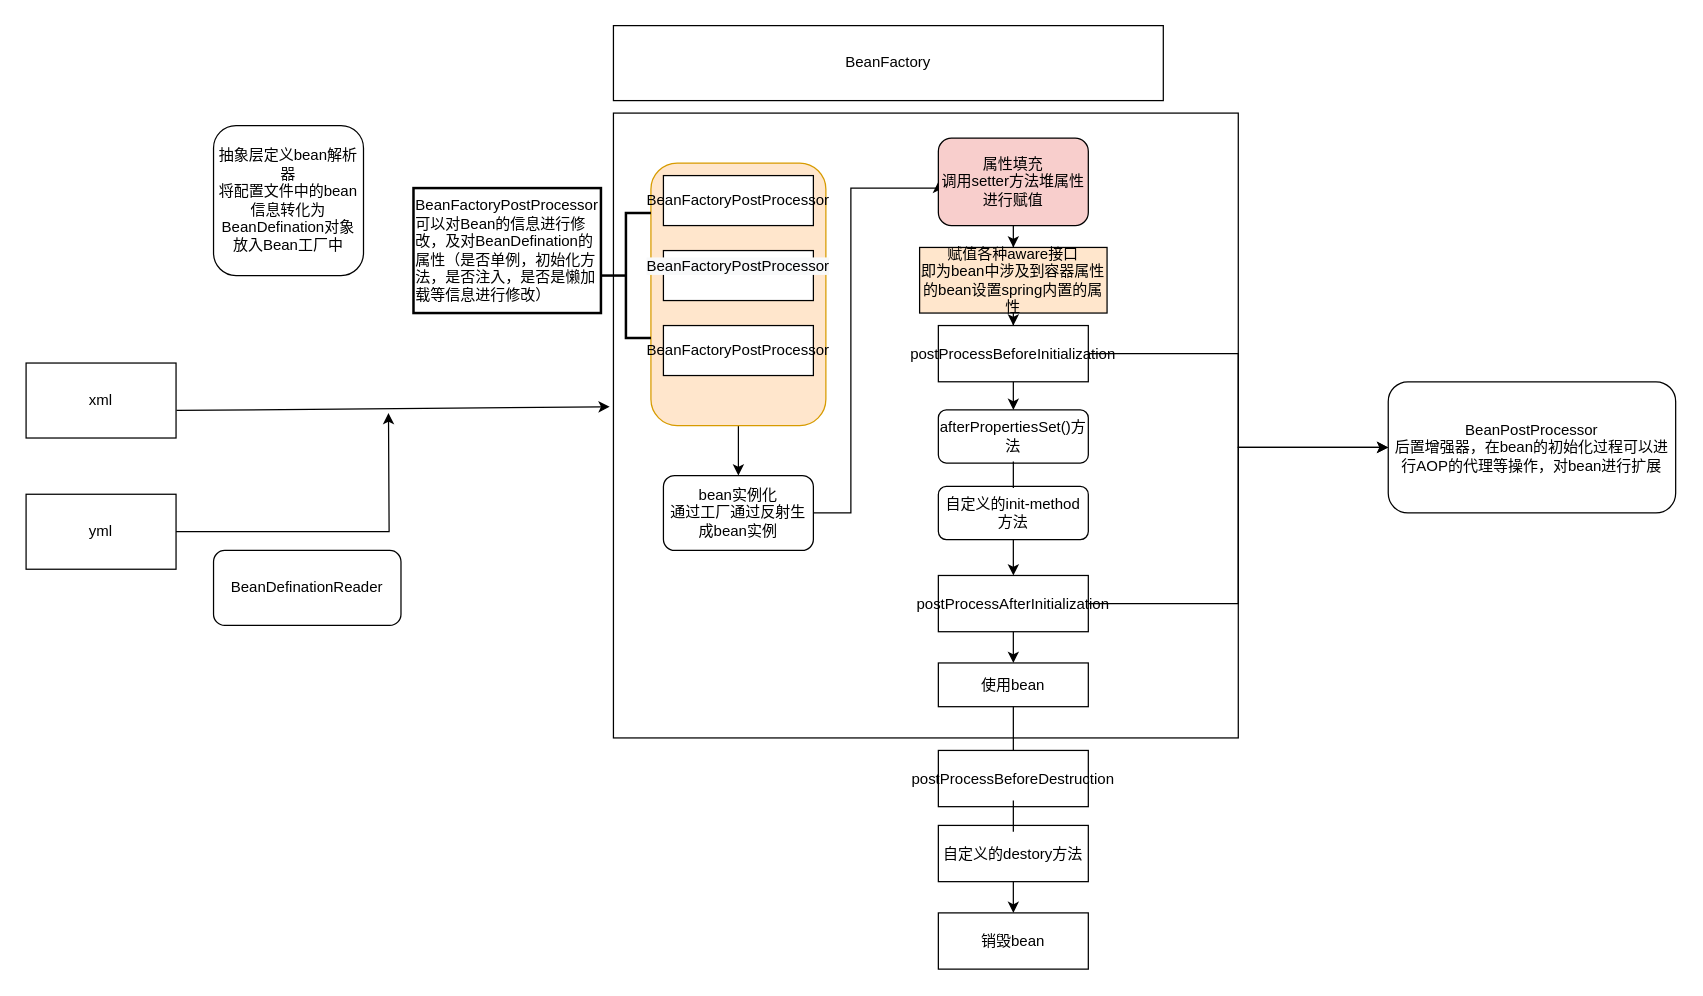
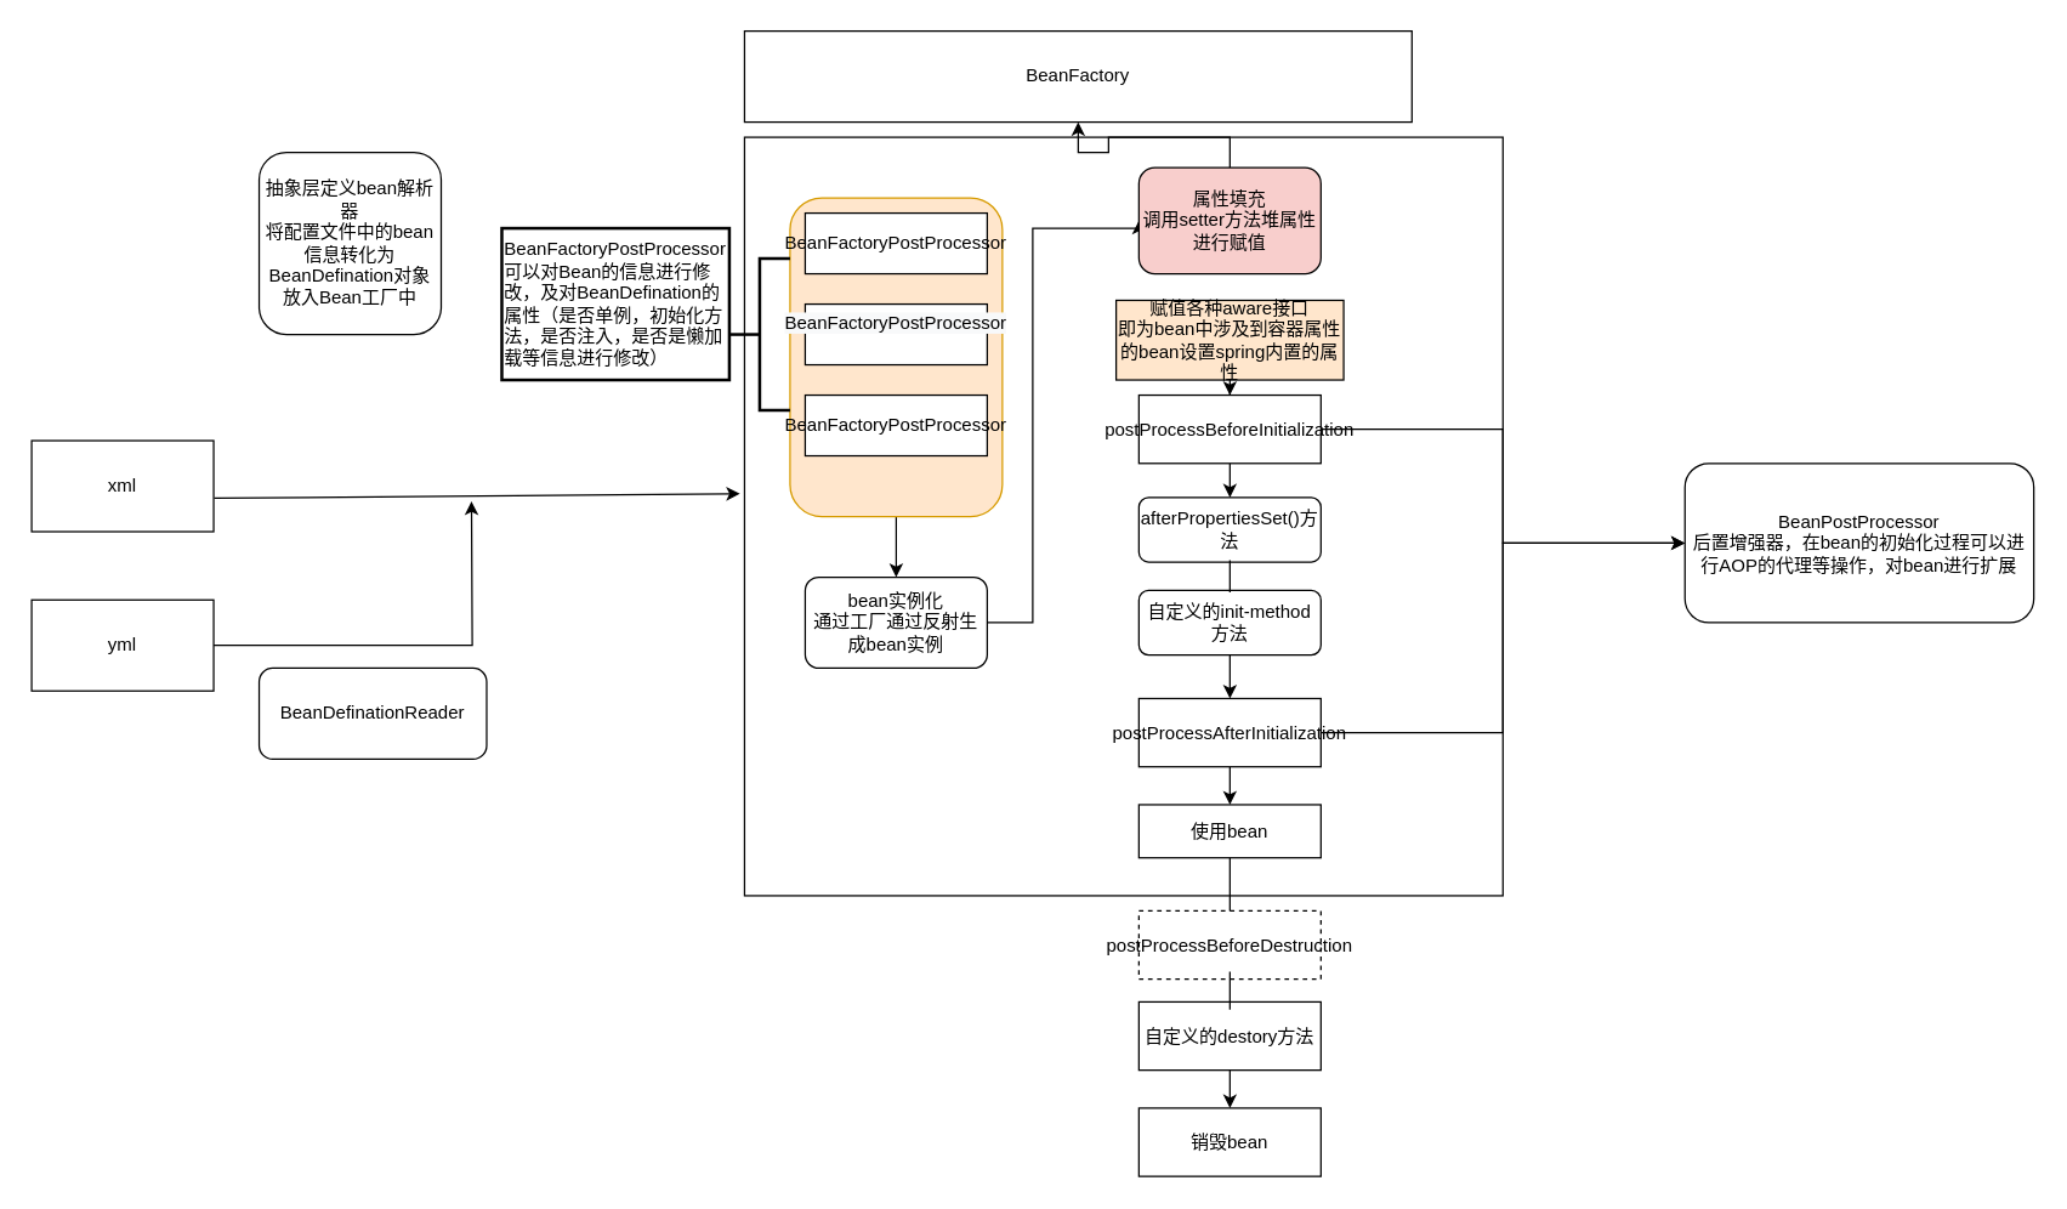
  <mxCell id="0" />
  <mxCell id="1" parent="0" />
  <mxCell id="2" value="xml" style="rounded=0;whiteSpace=wrap;html=1;" parent="1" vertex="1"><mxGeometry x="20" y="290" width="120" height="60" as="geometry" /></mxCell>
  <mxCell id="3" style="edgeStyle=orthogonalEdgeStyle;rounded=0;orthogonalLoop=1;jettySize=auto;html=1;" parent="1" source="4" edge="1"><mxGeometry relative="1" as="geometry"><mxPoint x="310" y="330" as="targetPoint" /></mxGeometry></mxCell>
  <mxCell id="4" value="yml" style="rounded=0;whiteSpace=wrap;html=1;" parent="1" vertex="1"><mxGeometry x="20" y="395" width="120" height="60" as="geometry" /></mxCell>
  <mxCell id="5" value="抽象层定义bean解析器&lt;br&gt;将配置文件中的bean信息转化为BeanDefination对象放入Bean工厂中" style="rounded=1;whiteSpace=wrap;html=1;" parent="1" vertex="1"><mxGeometry x="170" y="100" width="120" height="120" as="geometry" /></mxCell>
  <mxCell id="6" value="BeanDefinationReader" style="rounded=1;whiteSpace=wrap;html=1;" parent="1" vertex="1"><mxGeometry x="170" y="440" width="150" height="60" as="geometry" /></mxCell>
  <mxCell id="7" value="" style="endArrow=classic;html=1;rounded=0;exitX=1.003;exitY=0.633;exitDx=0;exitDy=0;exitPerimeter=0;entryX=-0.006;entryY=0.47;entryDx=0;entryDy=0;entryPerimeter=0;" parent="1" source="2" target="9" edge="1"><mxGeometry width="50" height="50" relative="1" as="geometry"><mxPoint x="150" y="288" as="sourcePoint" /><mxPoint x="480" y="328" as="targetPoint" /></mxGeometry></mxCell>
  <mxCell id="8" value="BeanFactory" style="rounded=0;whiteSpace=wrap;html=1;" parent="1" vertex="1"><mxGeometry x="490" y="20" width="440" height="60" as="geometry" /></mxCell>
  <mxCell id="9" value="" style="whiteSpace=wrap;html=1;aspect=fixed;" parent="1" vertex="1"><mxGeometry x="490" y="90" width="500" height="500" as="geometry" /></mxCell>
  <mxCell id="10" style="edgeStyle=orthogonalEdgeStyle;rounded=0;orthogonalLoop=1;jettySize=auto;html=1;entryX=0;entryY=0.5;entryDx=0;entryDy=0;" parent="1" source="11" target="20" edge="1"><mxGeometry relative="1" as="geometry"><Array as="points"><mxPoint x="680" y="410" /><mxPoint x="680" y="150" /></Array></mxGeometry></mxCell>
  <mxCell id="11" value="bean实例化&lt;br&gt;通过工厂通过反射生成bean实例" style="rounded=1;whiteSpace=wrap;html=1;" parent="1" vertex="1"><mxGeometry x="530" y="380" width="120" height="60" as="geometry" /></mxCell>
  <mxCell id="12" style="edgeStyle=orthogonalEdgeStyle;rounded=0;orthogonalLoop=1;jettySize=auto;html=1;" parent="1" source="13" target="11" edge="1"><mxGeometry relative="1" as="geometry" /></mxCell>
  <mxCell id="13" value="" style="rounded=1;whiteSpace=wrap;html=1;fillColor=#ffe6cc;strokeColor=#d79b00;" parent="1" vertex="1"><mxGeometry x="520" width="140" height="210" as="geometry" y="130" /></mxCell>
  <mxCell id="14" value="&#10;&lt;span style=&quot;color: rgb(0, 0, 0); font-family: Helvetica; font-size: 12px; font-style: normal; font-variant-ligatures: normal; font-variant-caps: normal; font-weight: 400; letter-spacing: normal; orphans: 2; text-align: left; text-indent: 0px; text-transform: none; widows: 2; word-spacing: 0px; -webkit-text-stroke-width: 0px; background-color: rgb(248, 249, 250); text-decoration-thickness: initial; text-decoration-style: initial; text-decoration-color: initial; float: none; display: inline !important;&quot;&gt;BeanFactoryPostProcessor&lt;/span&gt;&#10;&#10;" style="rounded=0;whiteSpace=wrap;html=1;" parent="1" vertex="1"><mxGeometry x="530" y="200" width="120" height="40" as="geometry" /></mxCell>
  <mxCell id="15" value="&lt;span style=&quot;text-align: left;&quot;&gt;BeanFactoryPostProcessor&lt;/span&gt;" style="rounded=0;whiteSpace=wrap;html=1;" parent="1" vertex="1"><mxGeometry x="530" y="260" width="120" height="40" as="geometry" /></mxCell>
  <mxCell id="16" value="&lt;span style=&quot;text-align: left;&quot;&gt;BeanFactoryPostProcessor&lt;/span&gt;" style="rounded=0;whiteSpace=wrap;html=1;" parent="1" vertex="1"><mxGeometry x="530" y="140" width="120" height="40" as="geometry" /></mxCell>
  <mxCell id="17" value="" style="strokeWidth=2;html=1;shape=mxgraph.flowchart.annotation_2;align=left;labelPosition=right;pointerEvents=1;" parent="1" vertex="1"><mxGeometry x="480" y="170" width="40" height="100" as="geometry" /></mxCell>
  <mxCell id="18" value="BeanFactoryPostProcessor&lt;br&gt;可以对Bean的信息进行修改，及对BeanDefination的属性（是否单例，初始化方法，是否注入，是否是懒加载等信息进行修改）" style="whiteSpace=wrap;html=1;align=left;strokeWidth=2;" parent="1" vertex="1"><mxGeometry x="330" y="150" width="150" height="100" as="geometry" /></mxCell>
- <mxCell id="19" style="edgeStyle=orthogonalEdgeStyle;rounded=0;orthogonalLoop=1;jettySize=auto;html=1;" parent="1" source="20" target="22" edge="1"><mxGeometry relative="1" as="geometry" /></mxCell>
+ <mxCell id="19" style="edgeStyle=orthogonalEdgeStyle;rounded=0;orthogonalLoop=1;jettySize=auto;html=1;" parent="1" source="20" target="8" edge="1"><mxGeometry relative="1" as="geometry" /></mxCell>
  <mxCell id="20" value="属性填充&lt;br&gt;调用setter方法堆属性进行赋值" style="rounded=1;whiteSpace=wrap;html=1;fillColor=#f8cecc;" parent="1" vertex="1"><mxGeometry x="750" y="110" width="120" height="70" as="geometry" /></mxCell>
  <mxCell id="21" style="edgeStyle=orthogonalEdgeStyle;rounded=0;orthogonalLoop=1;jettySize=auto;html=1;entryX=0.5;entryY=0;entryDx=0;entryDy=0;" parent="1" source="22" target="25" edge="1"><mxGeometry relative="1" as="geometry" /></mxCell>
  <mxCell id="22" value="&lt;div class=&quot;lake-content&quot;&gt;赋值各种aware接口&lt;/div&gt;&lt;div class=&quot;lake-content&quot;&gt;即为bean中涉及到容器属性的bean设置spring内置的属性&lt;/div&gt;" style="rounded=0;whiteSpace=wrap;html=1;fillColor=#ffe6cc;" parent="1" vertex="1"><mxGeometry x="735" y="197.5" width="150" height="52.5" as="geometry" /></mxCell>
  <mxCell id="23" style="edgeStyle=orthogonalEdgeStyle;rounded=0;orthogonalLoop=1;jettySize=auto;html=1;entryX=0.5;entryY=0;entryDx=0;entryDy=0;" parent="1" source="25" target="27" edge="1"><mxGeometry relative="1" as="geometry" /></mxCell>
  <mxCell id="24" style="edgeStyle=orthogonalEdgeStyle;rounded=0;orthogonalLoop=1;jettySize=auto;html=1;entryX=0;entryY=0.5;entryDx=0;entryDy=0;" parent="1" source="25" target="31" edge="1"><mxGeometry relative="1" as="geometry"><mxPoint x="1020" y="282.5" as="targetPoint" /></mxGeometry></mxCell>
  <mxCell id="25" value="postProcessBeforeInitialization" style="rounded=0;whiteSpace=wrap;html=1;" parent="1" vertex="1"><mxGeometry x="750" y="260" width="120" height="45" as="geometry" /></mxCell>
  <mxCell id="26" value="" style="edgeStyle=orthogonalEdgeStyle;rounded=0;orthogonalLoop=1;jettySize=auto;html=1;startArrow=none;" parent="1" source="35" target="30" edge="1"><mxGeometry relative="1" as="geometry" /></mxCell>
  <mxCell id="27" value="afterPropertiesSet()方法" style="rounded=1;whiteSpace=wrap;html=1;" parent="1" vertex="1"><mxGeometry x="750" y="327.5" width="120" height="42.5" as="geometry" /></mxCell>
  <mxCell id="28" style="edgeStyle=orthogonalEdgeStyle;rounded=0;orthogonalLoop=1;jettySize=auto;html=1;entryX=0;entryY=0.5;entryDx=0;entryDy=0;" parent="1" source="30" target="31" edge="1"><mxGeometry relative="1" as="geometry"><mxPoint x="1010" y="290" as="targetPoint" /></mxGeometry></mxCell>
  <mxCell id="29" value="" style="edgeStyle=orthogonalEdgeStyle;rounded=0;orthogonalLoop=1;jettySize=auto;html=1;" parent="1" source="30" target="33" edge="1"><mxGeometry relative="1" as="geometry" /></mxCell>
  <mxCell id="30" value="&lt;div class=&quot;lake-content&quot;&gt;&lt;span class=&quot;ne-text&quot;&gt;postProcessAfterInitialization&lt;/span&gt;&lt;/div&gt;" style="rounded=0;whiteSpace=wrap;html=1;" parent="1" vertex="1"><mxGeometry x="750" y="460" width="120" height="45" as="geometry" /></mxCell>
  <mxCell id="31" value="BeanPostProcessor&lt;br&gt;后置增强器，在bean的初始化过程可以进行AOP的代理等操作，对bean进行扩展" style="rounded=1;whiteSpace=wrap;html=1;" parent="1" vertex="1"><mxGeometry x="1110" y="305" width="230" height="105" as="geometry" /></mxCell>
  <mxCell id="32" value="" style="edgeStyle=orthogonalEdgeStyle;rounded=0;orthogonalLoop=1;jettySize=auto;html=1;startArrow=none;" parent="1" source="39" target="34" edge="1"><mxGeometry relative="1" as="geometry" /></mxCell>
  <mxCell id="33" value="&lt;div class=&quot;lake-content&quot;&gt;使用bean&lt;/div&gt;" style="rounded=0;whiteSpace=wrap;html=1;" parent="1" vertex="1"><mxGeometry x="750" y="530" width="120" height="35" as="geometry" /></mxCell>
  <mxCell id="34" value="&lt;div class=&quot;lake-content&quot;&gt;销毁bean&lt;/div&gt;" style="rounded=0;whiteSpace=wrap;html=1;" parent="1" vertex="1"><mxGeometry x="750" y="730" width="120" height="45" as="geometry" /></mxCell>
  <mxCell id="35" value="自定义的init-method方法" style="rounded=1;whiteSpace=wrap;html=1;" vertex="1" parent="1"><mxGeometry x="750" y="388.75" width="120" height="42.5" as="geometry" /></mxCell>
  <mxCell id="36" value="" style="edgeStyle=orthogonalEdgeStyle;rounded=0;orthogonalLoop=1;jettySize=auto;html=1;endArrow=none;" edge="1" parent="1" source="27" target="35"><mxGeometry relative="1" as="geometry"><mxPoint x="810" y="370" as="sourcePoint" /><mxPoint x="810" y="460" as="targetPoint" /></mxGeometry></mxCell>
- <mxCell id="37" value="&lt;div class=&quot;lake-content&quot;&gt;postProcessBeforeDestruction&lt;/div&gt;" style="rounded=0;whiteSpace=wrap;html=1;" vertex="1" parent="1"><mxGeometry x="750" y="600" width="120" height="45" as="geometry" /></mxCell>
+ <mxCell id="37" value="&lt;div class=&quot;lake-content&quot;&gt;postProcessBeforeDestruction&lt;/div&gt;" style="rounded=0;whiteSpace=wrap;html=1;dashed=1;" vertex="1" parent="1"><mxGeometry x="750" y="600" width="120" height="45" as="geometry" /></mxCell>
  <mxCell id="38" value="" style="edgeStyle=orthogonalEdgeStyle;rounded=0;orthogonalLoop=1;jettySize=auto;html=1;endArrow=none;" edge="1" parent="1" source="33" target="37"><mxGeometry relative="1" as="geometry"><mxPoint x="810" y="575" as="sourcePoint" /><mxPoint x="810" y="692" as="targetPoint" /></mxGeometry></mxCell>
  <mxCell id="39" value="&lt;div class=&quot;lake-content&quot;&gt;自定义的destory方法&lt;/div&gt;" style="rounded=0;whiteSpace=wrap;html=1;" vertex="1" parent="1"><mxGeometry x="750" y="660" width="120" height="45" as="geometry" /></mxCell>
  <mxCell id="40" value="" style="edgeStyle=orthogonalEdgeStyle;rounded=0;orthogonalLoop=1;jettySize=auto;html=1;startArrow=none;endArrow=none;" edge="1" parent="1" source="37" target="39"><mxGeometry relative="1" as="geometry"><mxPoint x="810" y="645" as="sourcePoint" /><mxPoint x="810" y="750" as="targetPoint" /></mxGeometry></mxCell>
